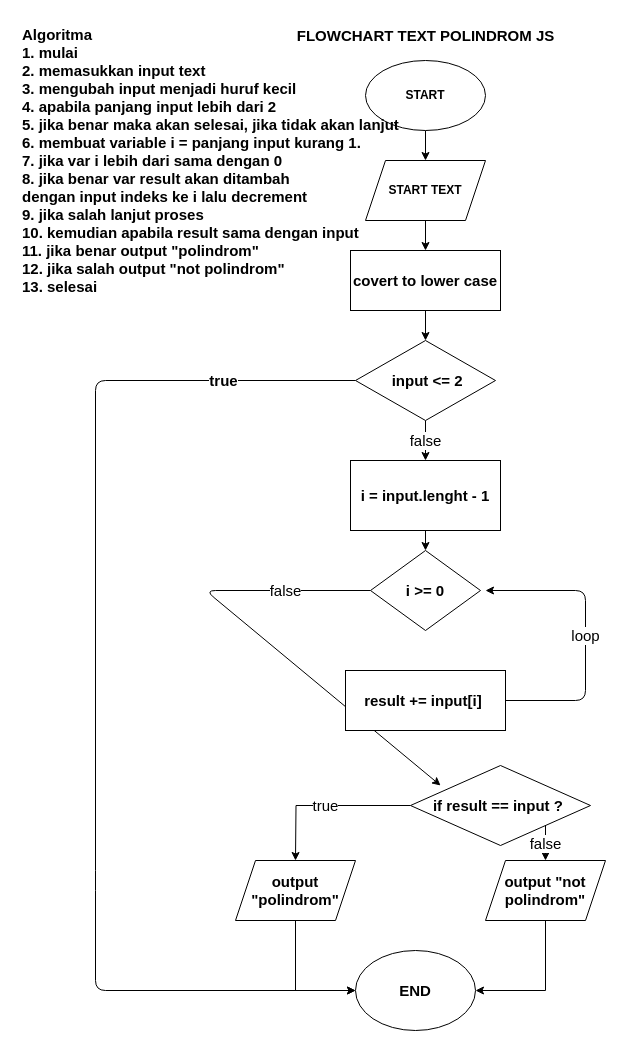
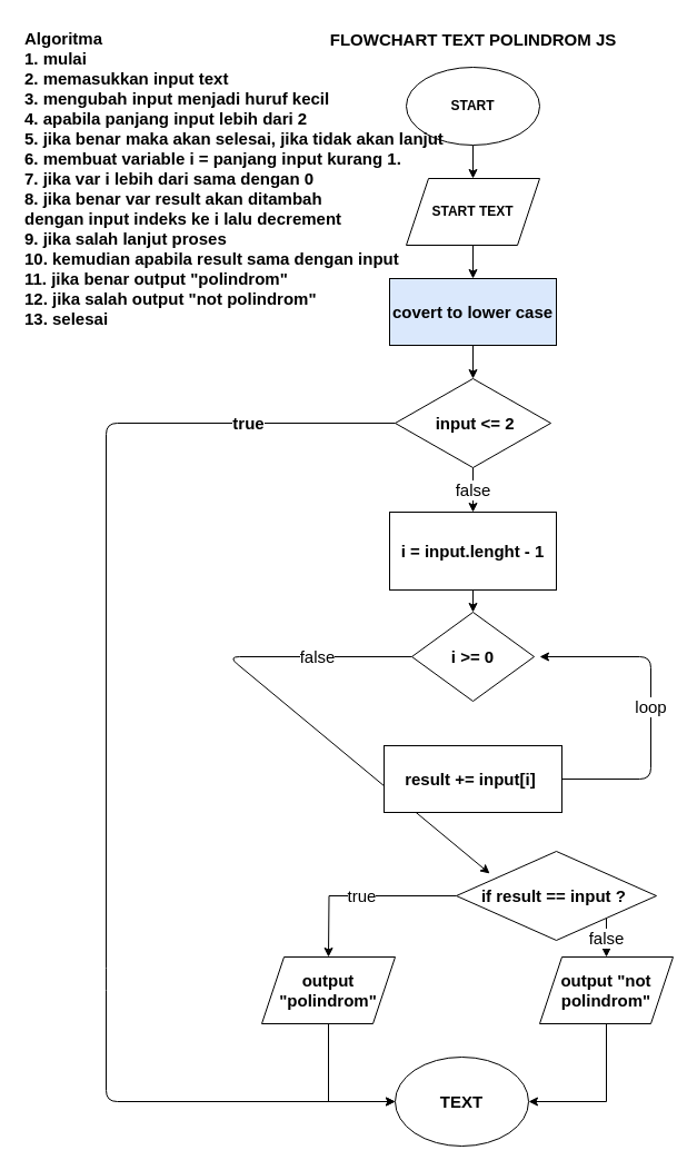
  <mxCell id="0" />
  <mxCell id="1" parent="0" />
  <mxCell id="2" style="edgeStyle=orthogonalEdgeStyle;rounded=0;orthogonalLoop=1;jettySize=auto;html=1;entryX=0.5;entryY=0;entryDx=0;entryDy=0;fontSize=15;" parent="1" source="3" target="5" edge="1"><mxGeometry relative="1" as="geometry" /></mxCell>
  <mxCell id="3" value="&lt;b&gt;START&lt;/b&gt;" style="ellipse;whiteSpace=wrap;html=1;" parent="1" vertex="1"><mxGeometry x="365" y="60" width="120" height="70" as="geometry" /></mxCell>
  <mxCell id="4" style="edgeStyle=orthogonalEdgeStyle;rounded=0;orthogonalLoop=1;jettySize=auto;html=1;exitX=0.5;exitY=1;exitDx=0;exitDy=0;entryX=0.5;entryY=0;entryDx=0;entryDy=0;fontSize=15;" parent="1" source="5" target="8" edge="1"><mxGeometry relative="1" as="geometry" /></mxCell>
  <mxCell id="5" value="&lt;b&gt;START TEXT&lt;/b&gt;" style="shape=parallelogram;perimeter=parallelogramPerimeter;whiteSpace=wrap;html=1;fixedSize=1;" parent="1" vertex="1"><mxGeometry x="365" y="160" width="120" height="60" as="geometry" /></mxCell>
  <mxCell id="6" value="&lt;b&gt;&lt;font style=&quot;font-size: 15px;&quot;&gt;FLOWCHART TEXT POLINDROM JS&lt;/font&gt;&lt;/b&gt;" style="text;html=1;align=center;verticalAlign=middle;resizable=0;points=[];autosize=1;strokeColor=none;fillColor=none;" parent="1" vertex="1"><mxGeometry x="285" y="20" width="280" height="30" as="geometry" /></mxCell>
  <mxCell id="7" value="" style="edgeStyle=none;html=1;" parent="1" source="8" target="26" edge="1"><mxGeometry relative="1" as="geometry" /></mxCell>
- <mxCell id="8" value="&lt;b&gt;covert to lower case&lt;/b&gt;" style="rounded=0;whiteSpace=wrap;html=1;fontSize=15;" parent="1" vertex="1"><mxGeometry x="350" y="250" width="150" height="60" as="geometry" /></mxCell>
+ <mxCell id="8" value="&lt;b&gt;covert to lower case&lt;/b&gt;" style="rounded=0;whiteSpace=wrap;html=1;fontSize=15;fillColor=#dae8fc;" parent="1" vertex="1"><mxGeometry x="350" y="250" width="150" height="60" as="geometry" /></mxCell>
  <mxCell id="9" style="edgeStyle=orthogonalEdgeStyle;rounded=0;orthogonalLoop=1;jettySize=auto;html=1;exitX=0.5;exitY=1;exitDx=0;exitDy=0;entryX=0.5;entryY=0;entryDx=0;entryDy=0;fontSize=15;" parent="1" source="10" target="12" edge="1"><mxGeometry relative="1" as="geometry" /></mxCell>
  <mxCell id="10" value="&lt;b&gt;i =&amp;nbsp;input.lenght - 1&lt;/b&gt;" style="rounded=0;whiteSpace=wrap;html=1;fontSize=15;" parent="1" vertex="1"><mxGeometry x="350" y="460" width="150" height="70" as="geometry" /></mxCell>
  <mxCell id="11" value="false" style="edgeStyle=none;html=1;fontSize=15;entryX=0.167;entryY=0.25;entryDx=0;entryDy=0;entryPerimeter=0;" parent="1" source="12" target="17" edge="1"><mxGeometry x="-0.637" relative="1" as="geometry"><mxPoint x="365" y="780" as="targetPoint" /><Array as="points"><mxPoint x="205" y="590" /></Array><mxPoint as="offset" /></mxGeometry></mxCell>
  <mxCell id="12" value="&lt;b&gt;&amp;nbsp;i &amp;gt;= 0&amp;nbsp;&lt;/b&gt;" style="rhombus;whiteSpace=wrap;html=1;fontSize=15;" parent="1" vertex="1"><mxGeometry x="370" y="550" width="110" height="80" as="geometry" /></mxCell>
  <mxCell id="13" value="loop" style="edgeStyle=none;html=1;fontSize=15;" parent="1" source="14" edge="1"><mxGeometry relative="1" as="geometry"><mxPoint x="485" y="590" as="targetPoint" /><Array as="points"><mxPoint x="585" y="700" /><mxPoint x="585" y="590" /></Array></mxGeometry></mxCell>
  <mxCell id="14" value="&lt;b&gt;result += input[i]&amp;nbsp;&lt;/b&gt;" style="rounded=0;whiteSpace=wrap;html=1;fontSize=15;" parent="1" vertex="1"><mxGeometry x="345" y="670" width="160" height="60" as="geometry" /></mxCell>
  <mxCell id="15" value="true" style="edgeStyle=orthogonalEdgeStyle;rounded=0;orthogonalLoop=1;jettySize=auto;html=1;exitX=0;exitY=0.5;exitDx=0;exitDy=0;entryX=0.5;entryY=0;entryDx=0;entryDy=0;fontSize=15;" parent="1" source="17" edge="1"><mxGeometry relative="1" as="geometry"><mxPoint x="295" y="860" as="targetPoint" /></mxGeometry></mxCell>
  <mxCell id="16" value="false" style="edgeStyle=orthogonalEdgeStyle;rounded=0;orthogonalLoop=1;jettySize=auto;html=1;fontSize=15;entryX=0.5;entryY=0;entryDx=0;entryDy=0;" parent="1" source="17" target="21" edge="1"><mxGeometry relative="1" as="geometry"><mxPoint x="545" y="840" as="targetPoint" /><Array as="points"><mxPoint x="545" y="800" /></Array></mxGeometry></mxCell>
  <mxCell id="17" value="&lt;b&gt;if result == input ?&amp;nbsp;&lt;/b&gt;" style="rhombus;whiteSpace=wrap;html=1;fontSize=15;" parent="1" vertex="1"><mxGeometry x="410" y="765" width="180" height="80" as="geometry" /></mxCell>
  <mxCell id="18" style="edgeStyle=orthogonalEdgeStyle;rounded=0;orthogonalLoop=1;jettySize=auto;html=1;entryX=0;entryY=0.5;entryDx=0;entryDy=0;fontSize=15;" parent="1" edge="1"><mxGeometry relative="1" as="geometry"><mxPoint x="355" y="990" as="targetPoint" /><Array as="points"><mxPoint x="295" y="990" /></Array><mxPoint x="295" y="920" as="sourcePoint" /></mxGeometry></mxCell>
  <mxCell id="19" value="&lt;b&gt;output &quot;polindrom&quot;&lt;/b&gt;" style="shape=parallelogram;perimeter=parallelogramPerimeter;whiteSpace=wrap;html=1;fixedSize=1;fontSize=15;" parent="1" vertex="1"><mxGeometry x="235" y="860" width="120" height="60" as="geometry" /></mxCell>
  <mxCell id="20" style="edgeStyle=orthogonalEdgeStyle;rounded=0;orthogonalLoop=1;jettySize=auto;html=1;entryX=1;entryY=0.5;entryDx=0;entryDy=0;fontSize=15;" parent="1" source="21" edge="1"><mxGeometry relative="1" as="geometry"><mxPoint x="475" y="990" as="targetPoint" /><Array as="points"><mxPoint x="545" y="990" /></Array></mxGeometry></mxCell>
  <mxCell id="21" value="&lt;b&gt;output &quot;not polindrom&quot;&lt;/b&gt;" style="shape=parallelogram;perimeter=parallelogramPerimeter;whiteSpace=wrap;html=1;fixedSize=1;fontSize=15;" parent="1" vertex="1"><mxGeometry x="485" y="860" width="120" height="60" as="geometry" /></mxCell>
- <mxCell id="22" value="&lt;b&gt;END&lt;/b&gt;" style="ellipse;whiteSpace=wrap;html=1;fontSize=15;" parent="1" vertex="1"><mxGeometry x="355" y="950" width="120" height="80" as="geometry" /></mxCell>
+ <mxCell id="22" value="&lt;b&gt;TEXT&lt;/b&gt;" style="ellipse;whiteSpace=wrap;html=1;fontSize=15;" parent="1" vertex="1"><mxGeometry x="355" y="950" width="120" height="80" as="geometry" /></mxCell>
  <mxCell id="23" value="&lt;span&gt;Algoritma&lt;br&gt;1. mulai&lt;br&gt;2. memasukkan input text&lt;br&gt;&lt;/span&gt;&lt;div&gt;&lt;span&gt;&lt;span&gt;3. mengubah input menjadi huruf kecil&lt;/span&gt;&lt;/span&gt;&lt;/div&gt;&lt;div&gt;&lt;span&gt;&lt;span&gt;4. apabila panjang input lebih dari 2&lt;/span&gt;&lt;/span&gt;&lt;/div&gt;&lt;div&gt;&lt;span&gt;&lt;span&gt;5. jika benar maka akan selesai, jika tidak akan lanjut&lt;/span&gt;&lt;/span&gt;&lt;/div&gt;&lt;div&gt;&lt;span&gt;&lt;span&gt;6. membuat variable i = panjang input kurang 1&lt;/span&gt;&lt;span&gt;.&lt;/span&gt;&lt;/span&gt;&lt;/div&gt;&lt;div&gt;&lt;span&gt;&lt;span&gt;7. jika var i lebih dari sama dengan 0&amp;nbsp;&lt;/span&gt;&lt;/span&gt;&lt;/div&gt;&lt;div&gt;&lt;span&gt;&lt;span&gt;8. jika benar var result akan ditambah&lt;/span&gt;&lt;/span&gt;&lt;/div&gt;&lt;div&gt;&lt;span&gt;&lt;span&gt;dengan input indeks ke i lalu decrement&lt;/span&gt;&lt;/span&gt;&lt;/div&gt;&lt;div&gt;&lt;span&gt;&lt;span&gt;9. jika salah lanjut proses&lt;/span&gt;&lt;/span&gt;&lt;/div&gt;&lt;div&gt;&lt;span&gt;&lt;span&gt;10. kemudian apabila result sama dengan input&lt;/span&gt;&lt;/span&gt;&lt;/div&gt;&lt;div&gt;&lt;span&gt;&lt;span&gt;11. jika benar output &quot;polindrom&quot;&lt;/span&gt;&lt;/span&gt;&lt;/div&gt;&lt;div&gt;&lt;span&gt;&lt;span&gt;12. jika salah output &quot;not polindrom&quot;&lt;/span&gt;&lt;/span&gt;&lt;/div&gt;&lt;div&gt;&lt;span&gt;&lt;span&gt;13. selesai&lt;/span&gt;&lt;/span&gt;&lt;/div&gt;" style="text;html=1;align=left;verticalAlign=middle;resizable=0;points=[];autosize=1;strokeColor=none;fillColor=none;fontSize=15;fontStyle=1" parent="1" vertex="1"><mxGeometry x="20" y="20" width="390" height="280" as="geometry" /></mxCell>
  <mxCell id="24" value="true" style="edgeStyle=none;html=1;fontSize=15;fontStyle=1" parent="1" source="26" edge="1"><mxGeometry x="-0.766" relative="1" as="geometry"><mxPoint x="355" y="990" as="targetPoint" /><Array as="points"><mxPoint x="95" y="380" /><mxPoint x="95" y="880" /><mxPoint x="95" y="990" /></Array><mxPoint as="offset" /></mxGeometry></mxCell>
  <mxCell id="25" value="false" style="edgeStyle=none;html=1;fontSize=15;" parent="1" source="26" target="10" edge="1"><mxGeometry relative="1" as="geometry" /></mxCell>
  <mxCell id="26" value="&amp;nbsp;input &amp;lt;= 2" style="rhombus;whiteSpace=wrap;html=1;fontSize=15;fontStyle=1" parent="1" vertex="1"><mxGeometry x="355" y="340" width="140" height="80" as="geometry" /></mxCell>
